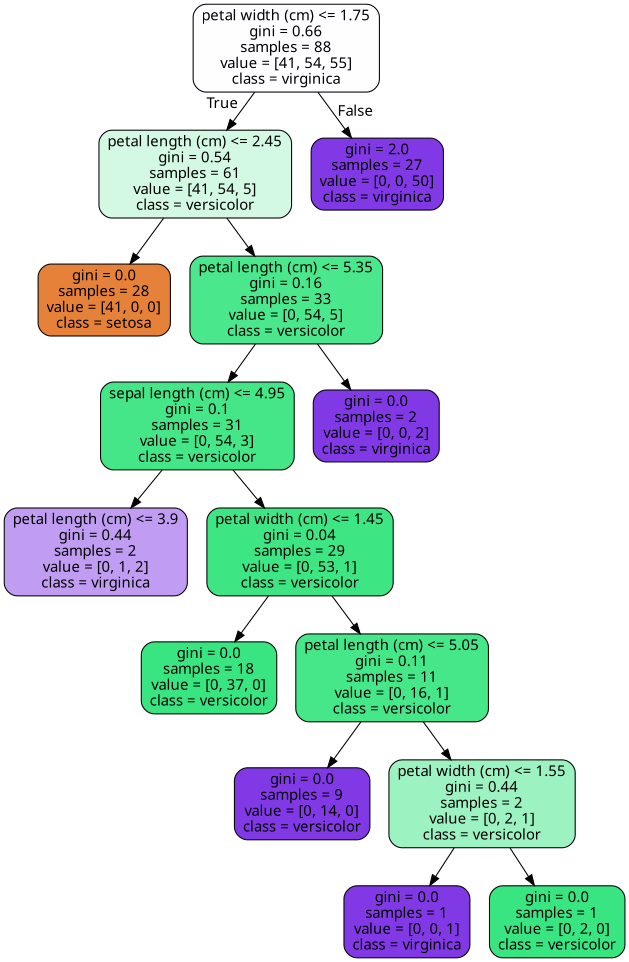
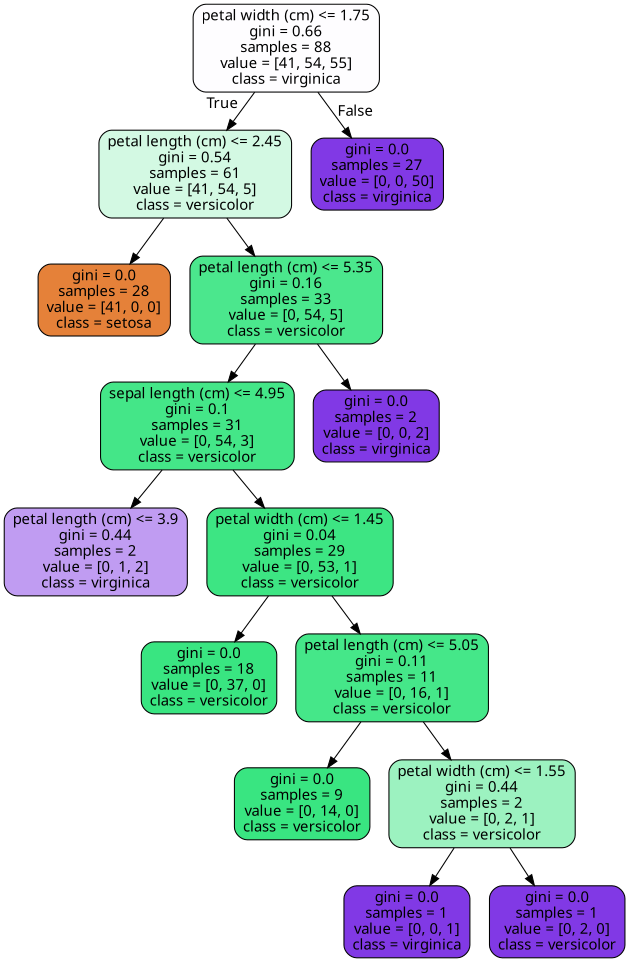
  digraph {
    fontname="Noto Sans"
    node [color=black fillcolor="#8139e5" fontname="Noto Sans" shape=box style="filled, rounded"]
    edge [fontname="Noto Sans"]
    n1 [fillcolor="#fefdff" label="petal width (cm) <= 1.75\ngini = 0.66\nsamples = 88\nvalue = [41, 54, 55]\nclass = virginica"]
    n2 [fillcolor="#d3f9e3" label="petal length (cm) <= 2.45\ngini = 0.54\nsamples = 61\nvalue = [41, 54, 5]\nclass = versicolor"]
-   n3 [label="gini = 2.0\nsamples = 27\nvalue = [0, 0, 50]\nclass = virginica"]
+   n3 [label="gini = 0.0\nsamples = 27\nvalue = [0, 0, 50]\nclass = virginica"]
    n4 [fillcolor="#e58139" label="gini = 0.0\nsamples = 28\nvalue = [41, 0, 0]\nclass = setosa"]
    n5 [fillcolor="#4be78d" label="petal length (cm) <= 5.35\ngini = 0.16\nsamples = 33\nvalue = [0, 54, 5]\nclass = versicolor"]
    n6 [fillcolor="#44e688" label="sepal length (cm) <= 4.95\ngini = 0.1\nsamples = 31\nvalue = [0, 54, 3]\nclass = versicolor"]
    n7 [label="gini = 0.0\nsamples = 2\nvalue = [0, 0, 2]\nclass = virginica"]
    n8 [fillcolor="#c09cf2" label="petal length (cm) <= 3.9\ngini = 0.44\nsamples = 2\nvalue = [0, 1, 2]\nclass = virginica"]
    n9 [fillcolor="#3de583" label="petal width (cm) <= 1.45\ngini = 0.04\nsamples = 29\nvalue = [0, 53, 1]\nclass = versicolor"]
    n10 [fillcolor="#39e581" label="gini = 0.0\nsamples = 18\nvalue = [0, 37, 0]\nclass = versicolor"]
    n11 [fillcolor="#45e789" label="petal length (cm) <= 5.05\ngini = 0.11\nsamples = 11\nvalue = [0, 16, 1]\nclass = versicolor"]
-   n12 [label="gini = 0.0\nsamples = 9\nvalue = [0, 14, 0]\nclass = versicolor"]
+   n12 [fillcolor="#39e581" label="gini = 0.0\nsamples = 9\nvalue = [0, 14, 0]\nclass = versicolor"]
    n13 [fillcolor="#9cf2c0" label="petal width (cm) <= 1.55\ngini = 0.44\nsamples = 2\nvalue = [0, 2, 1]\nclass = versicolor"]
    n14 [label="gini = 0.0\nsamples = 1\nvalue = [0, 0, 1]\nclass = virginica"]
-   n15 [fillcolor="#39e581" label="gini = 0.0\nsamples = 1\nvalue = [0, 2, 0]\nclass = versicolor"]
+   n15 [label="gini = 0.0\nsamples = 1\nvalue = [0, 2, 0]\nclass = versicolor"]
    n1 -> n2 [headlabel=True labelangle=45 labeldistance=2.5]
    n1 -> n3 [headlabel=False labelangle=-45 labeldistance=2.5]
    n2 -> n4
    n2 -> n5
    n5 -> n6
    n5 -> n7
    n6 -> n8
    n6 -> n9
    n9 -> n10
    n9 -> n11
    n11 -> n12
    n11 -> n13
    n13 -> n14
    n13 -> n15
  }
